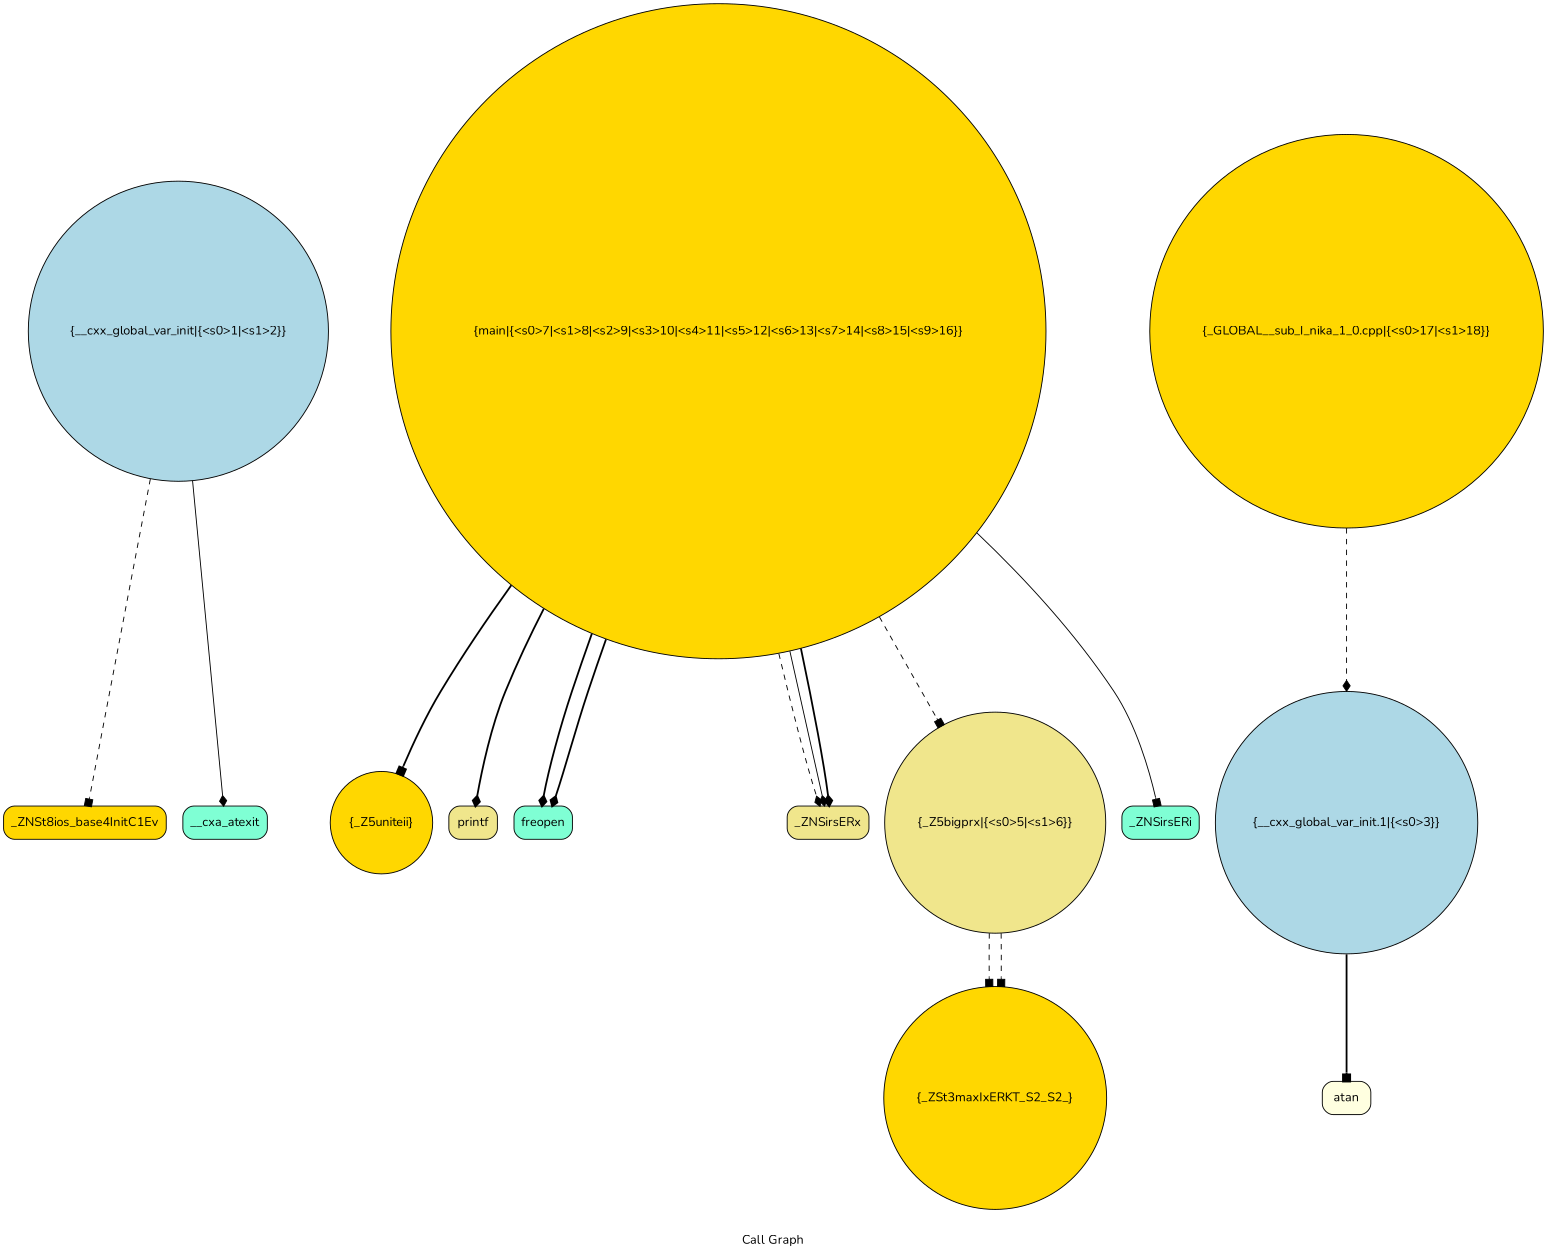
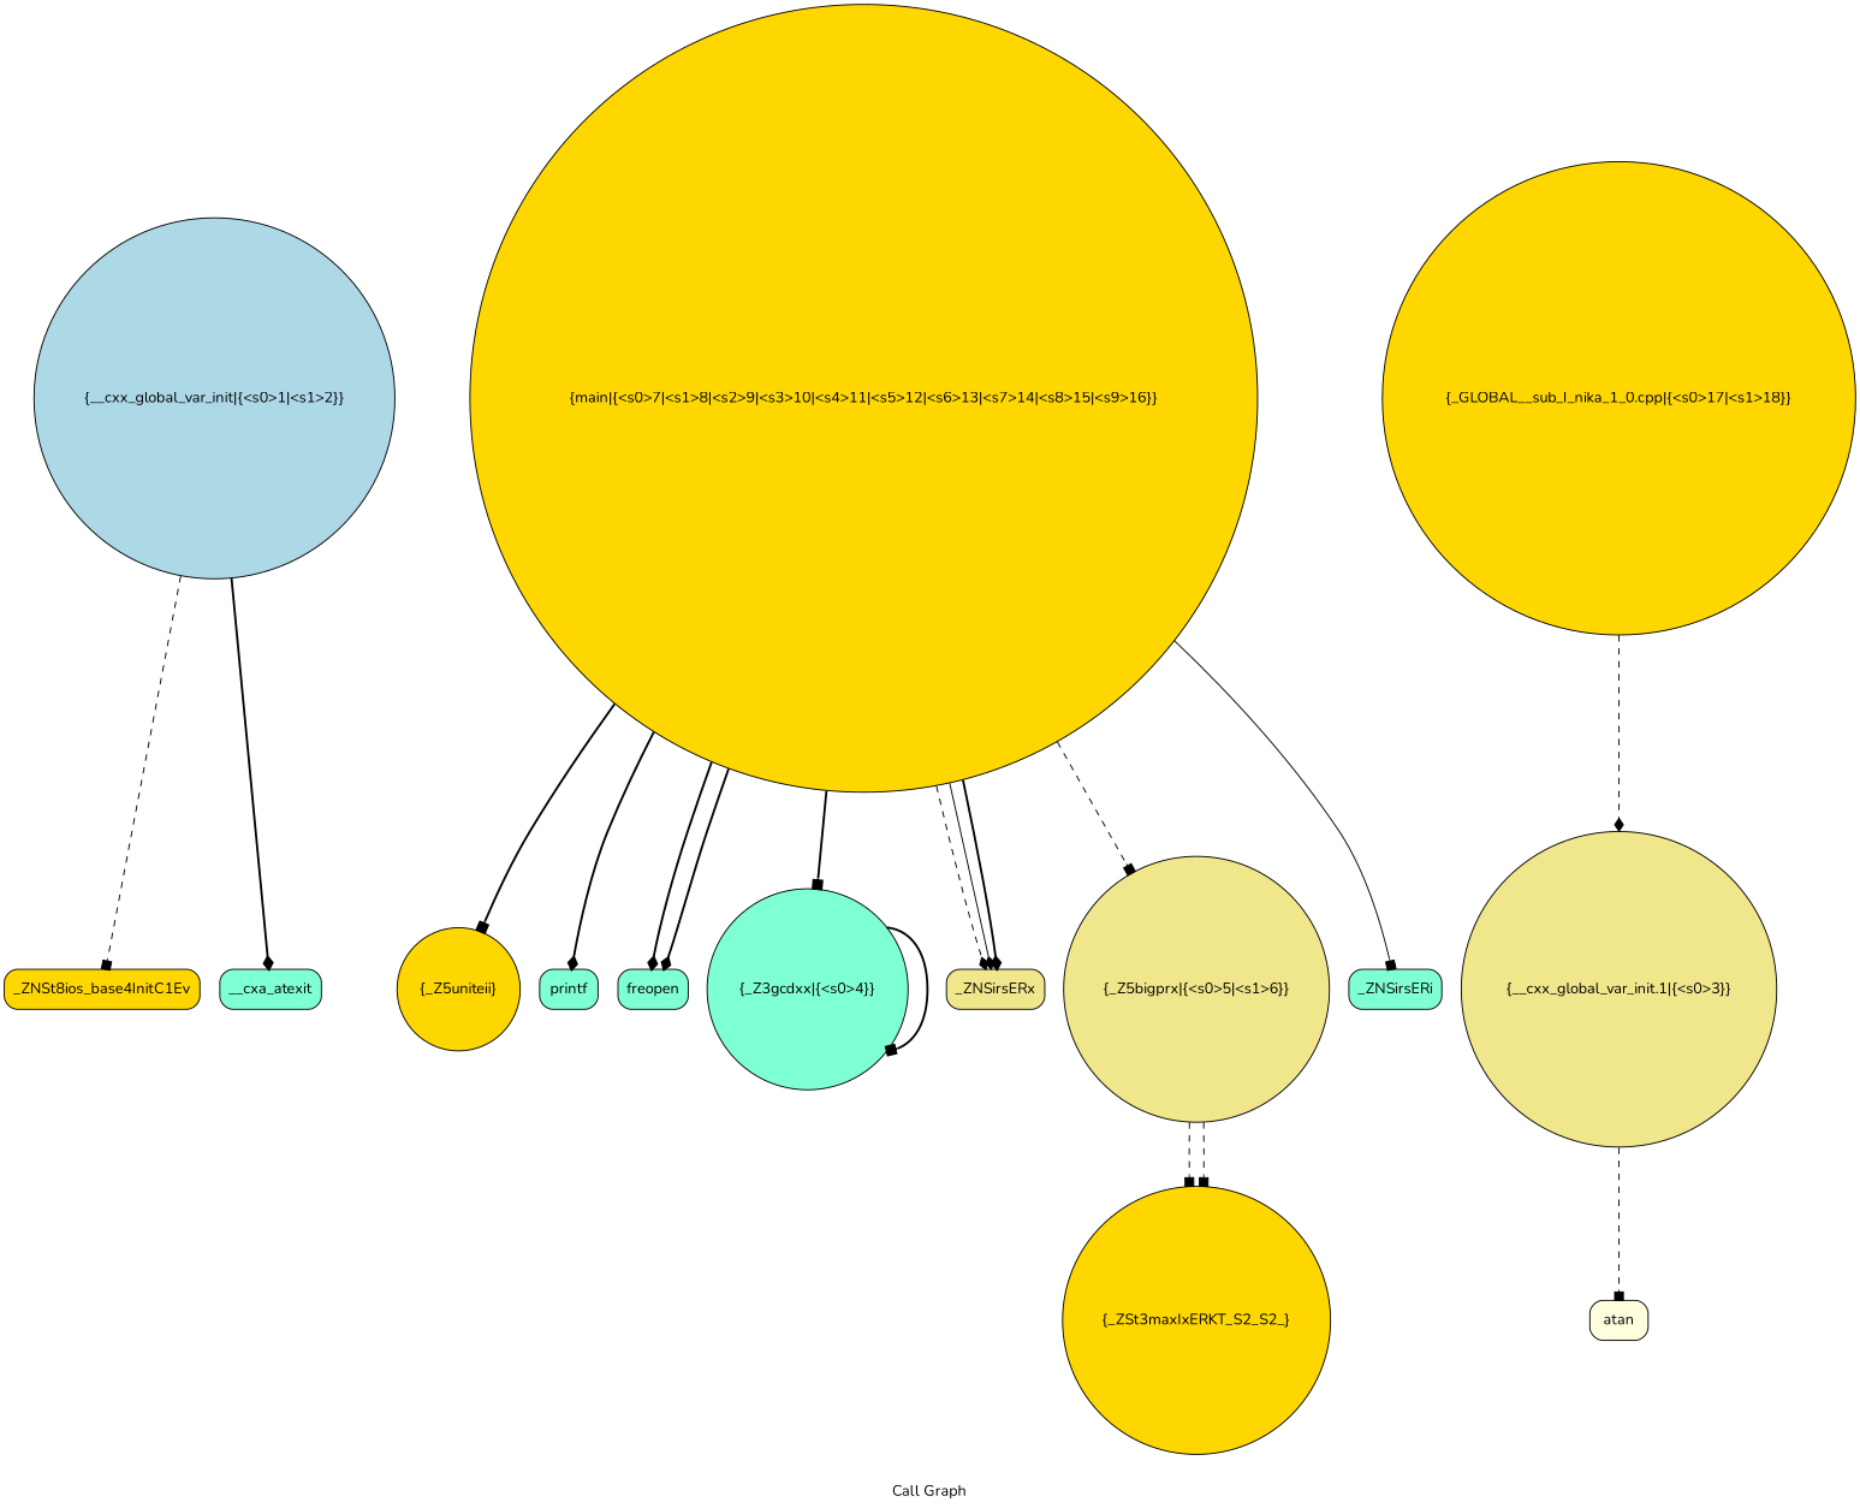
  digraph {
    fontname=Nunito
    label="Call Graph"
    node [fillcolor=gold fontname=Nunito shape=circle style=filled]
    edge [arrowhead=box color=black fontname=Nunito style=bold tailport=s0]
    n1 [fillcolor=lightblue label="{__cxx_global_var_init|{<s0>1|<s1>2}}"]
    n2 [label="{_ZNSt8ios_base4InitC1Ev}" shape=Mrecord]
    n3 [fillcolor=aquamarine label="{__cxa_atexit}" shape=Mrecord]
    n4 [label="{_Z5uniteii}"]
-   n5 [fillcolor=khaki label="{printf}" shape=Mrecord]
+   n5 [fillcolor=aquamarine label="{printf}" shape=Mrecord]
    n6 [label="{_ZSt3maxIxERKT_S2_S2_}"]
-   n7 [fillcolor=lightblue label="{__cxx_global_var_init.1|{<s0>3}}"]
+   n7 [fillcolor=khaki label="{__cxx_global_var_init.1|{<s0>3}}"]
    n8 [fillcolor=lightyellow label="{atan}" shape=Mrecord]
    n9 [fillcolor=aquamarine label="{freopen}" shape=Mrecord]
+   n10 [fillcolor=aquamarine label="{_Z3gcdxx|{<s0>4}}"]
    n11 [fillcolor=khaki label="{_ZNSirsERx}" shape=Mrecord]
    n12 [fillcolor=khaki label="{_Z5bigprx|{<s0>5|<s1>6}}"]
    n13 [label="{_GLOBAL__sub_I_nika_1_0.cpp|{<s0>17|<s1>18}}"]
    n14 [label="{main|{<s0>7|<s1>8|<s2>9|<s3>10|<s4>11|<s5>12|<s6>13|<s7>14|<s8>15|<s9>16}}"]
    n15 [fillcolor=aquamarine label="{_ZNSirsERi}" shape=Mrecord]
    n1 -> n2 [style=dashed]
-   n1 -> n3 [arrowhead=diamond style=solid tailport=s1]
-   n7 -> n8
+   n1 -> n3 [arrowhead=diamond tailport=s1]
+   n7 -> n8 [style=dashed]
+   n10 -> n10
    n12 -> n6 [style=dashed]
    n12 -> n6 [style=dashed tailport=s1]
    n13 -> n7 [arrowhead=diamond style=dashed tailport=s1]
    n14 -> n4 [tailport=s8]
    n14 -> n5 [arrowhead=diamond tailport=s9]
    n14 -> n9 [arrowhead=diamond]
    n14 -> n9 [arrowhead=diamond tailport=s1]
+   n14 -> n10 [tailport=s6]
    n14 -> n11 [arrowhead=diamond style=dashed tailport=s3]
    n14 -> n11 [arrowhead=diamond style=solid tailport=s4]
    n14 -> n11 [arrowhead=diamond tailport=s5]
    n14 -> n12 [style=dashed tailport=s7]
    n14 -> n15 [style=solid tailport=s2]
  }
